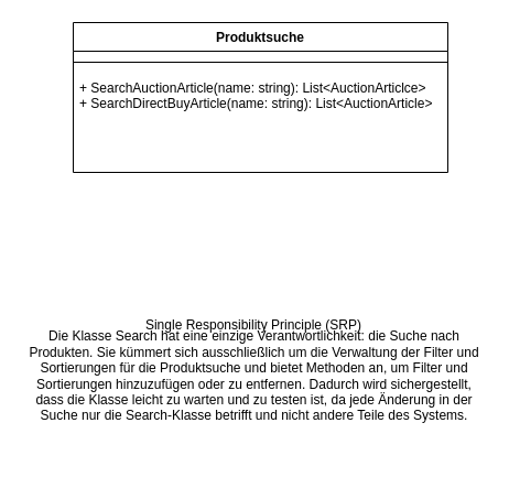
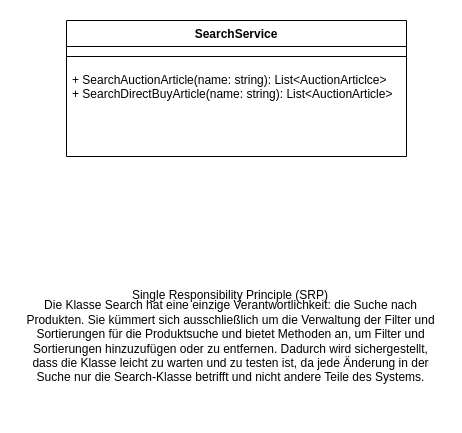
  <mxCell id="0" />
  <mxCell id="1" parent="0" />
- <mxCell id="2" value="Produktsuche" style="swimlane;fontStyle=1;align=center;verticalAlign=top;childLayout=stackLayout;horizontal=1;startSize=26;horizontalStack=0;resizeParent=1;resizeParentMax=0;resizeLast=0;collapsible=1;marginBottom=0;whiteSpace=wrap;html=1;" parent="1" vertex="1"><mxGeometry x="66" y="20" width="340" height="136" as="geometry" /></mxCell>
+ <mxCell id="2" value="SearchService" style="swimlane;fontStyle=1;align=center;verticalAlign=top;childLayout=stackLayout;horizontal=1;startSize=26;horizontalStack=0;resizeParent=1;resizeParentMax=0;resizeLast=0;collapsible=1;marginBottom=0;whiteSpace=wrap;html=1;" parent="1" vertex="1"><mxGeometry x="66" y="20" width="340" height="136" as="geometry" /></mxCell>
  <mxCell id="3" value="" style="line;strokeWidth=1;fillColor=none;align=left;verticalAlign=middle;spacingTop=-1;spacingLeft=3;spacingRight=3;rotatable=0;labelPosition=right;points=[];portConstraint=eastwest;strokeColor=inherit;" parent="2" vertex="1"><mxGeometry y="26" width="340" height="20" as="geometry" /></mxCell>
  <mxCell id="4" value="+ SearchAuctionArticle(name: string): List&amp;lt;AuctionArticlce&amp;gt;&lt;div&gt;+ SearchDirectBuyArticle(name: string): List&amp;lt;AuctionArticle&amp;gt;&lt;/div&gt;" style="text;strokeColor=none;fillColor=none;align=left;verticalAlign=top;spacingLeft=4;spacingRight=4;overflow=hidden;rotatable=0;points=[[0,0.5],[1,0.5]];portConstraint=eastwest;whiteSpace=wrap;html=1;" parent="2" vertex="1"><mxGeometry y="46" width="340" height="90" as="geometry" /></mxCell>
  <mxCell id="5" value="Single Responsibility Principle (SRP)" style="text;align=center;verticalAlign=middle;whiteSpace=wrap;rounded=0;" parent="1" vertex="1"><mxGeometry x="95" y="280" width="270" height="30" as="geometry" /></mxCell>
  <mxCell id="6" value="Die Klasse Search hat eine einzige Verantwortlichkeit: die Suche nach Produkten. Sie kümmert sich ausschließlich um die Verwaltung der Filter und Sortierungen für die Produktsuche und bietet Methoden an, um Filter und Sortierungen hinzuzufügen oder zu entfernen. Dadurch wird sichergestellt, dass die Klasse leicht zu warten und zu testen ist, da jede Änderung in der Suche nur die Search-Klasse betrifft und nicht andere Teile des Systems." style="text;align=center;verticalAlign=middle;whiteSpace=wrap;rounded=0;" parent="1" vertex="1"><mxGeometry x="20.5" y="271" width="419" height="140" as="geometry" /></mxCell>
